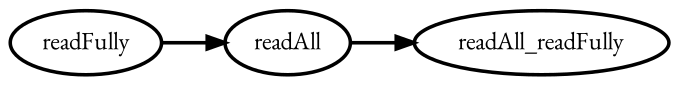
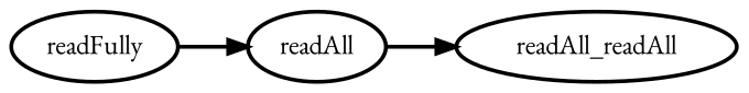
  digraph {
    fontname="EB Garamond"
    rankdir=LR
    node [fontname="EB Garamond" style=bold]
    edge [fontname="EB Garamond" style=bold]
    readAll
-   readAll_readFully
+   readAll_readFully [label=readAll_readAll]
    readFully
    readAll -> readAll_readFully
    readFully -> readAll
  }
